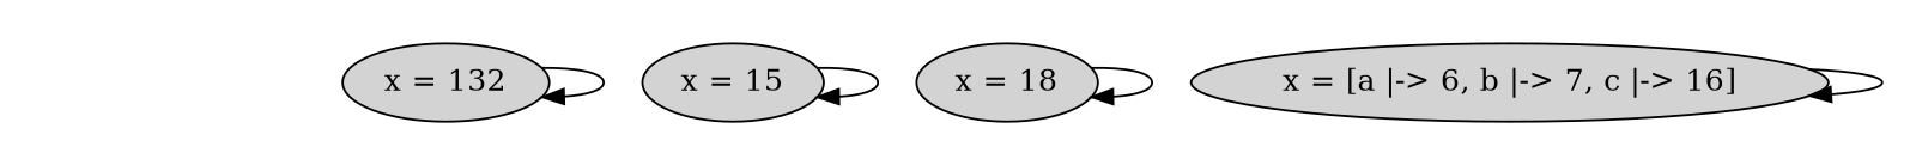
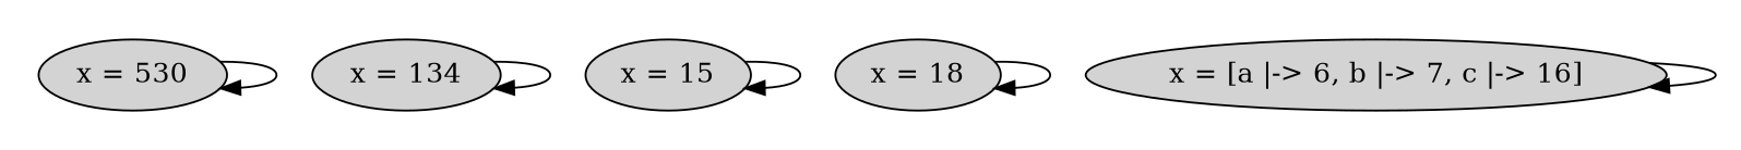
  strict digraph {
    nodesep=0.35
    node [style=filled]
    edge [color=black fontcolor=black]
    n1 [label="x = [a |-> 6, b |-> 7, c |-> 16]"]
    n2 [label="x = 18"]
    n3 [label="x = 15"]
-   n4 [label="x = 132"]
+   n4 [label="x = 134"]
+   n5 [label="x = 530"]
    subgraph cluster_1 {
      color=white
      subgraph sub_2 {
        color=white
        rank=same
        n1
        n2
        n3
        n4
+       n5
      }
    }
    n1 -> n1
    n2 -> n2
    n3 -> n3
    n4 -> n4
+   n5 -> n5
  }
